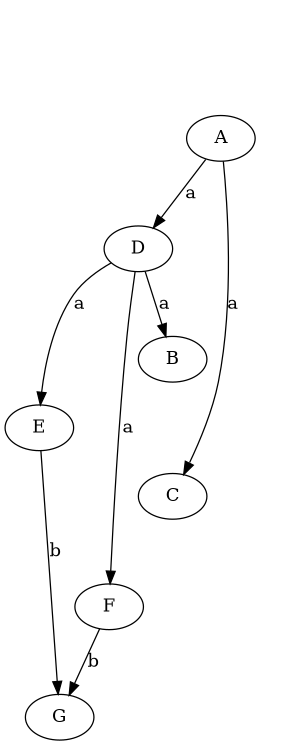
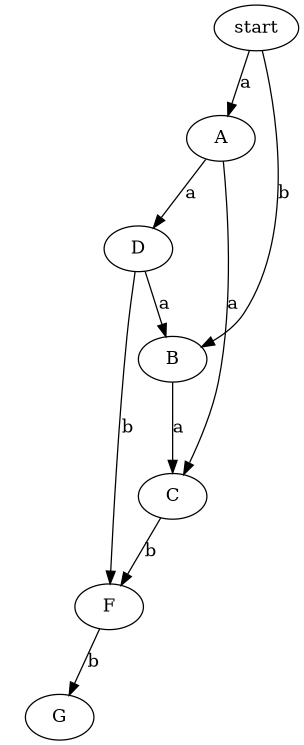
  digraph {
+   start
    B
    A
    C
    D
    F
-   E
    G
+   start -> B [label=b]
+   start -> A [label=a]
+   B -> C [label=a]
    A -> C [label=a]
    A -> D [label=a]
+   C -> F [label=b]
    D -> B [label=a]
-   D -> F [label=a]
-   D -> E [label=a]
+   D -> F [label=b]
    F -> G [label=b]
-   E -> G [label=b]
  }
